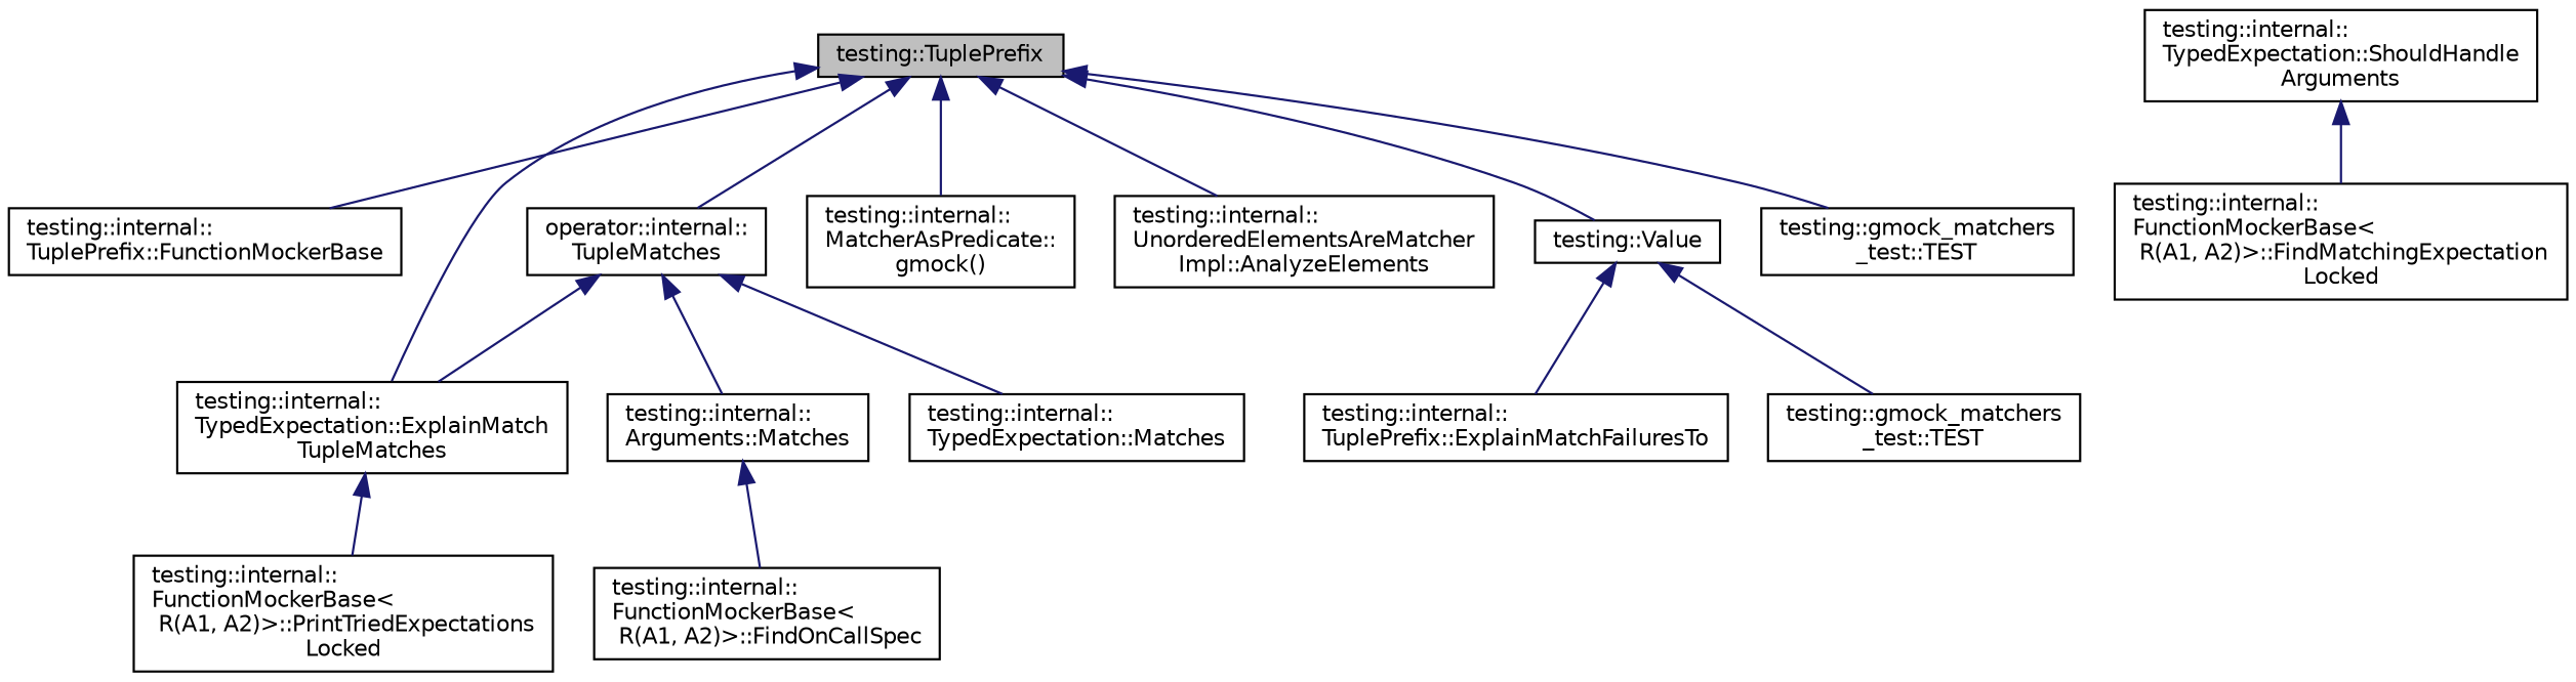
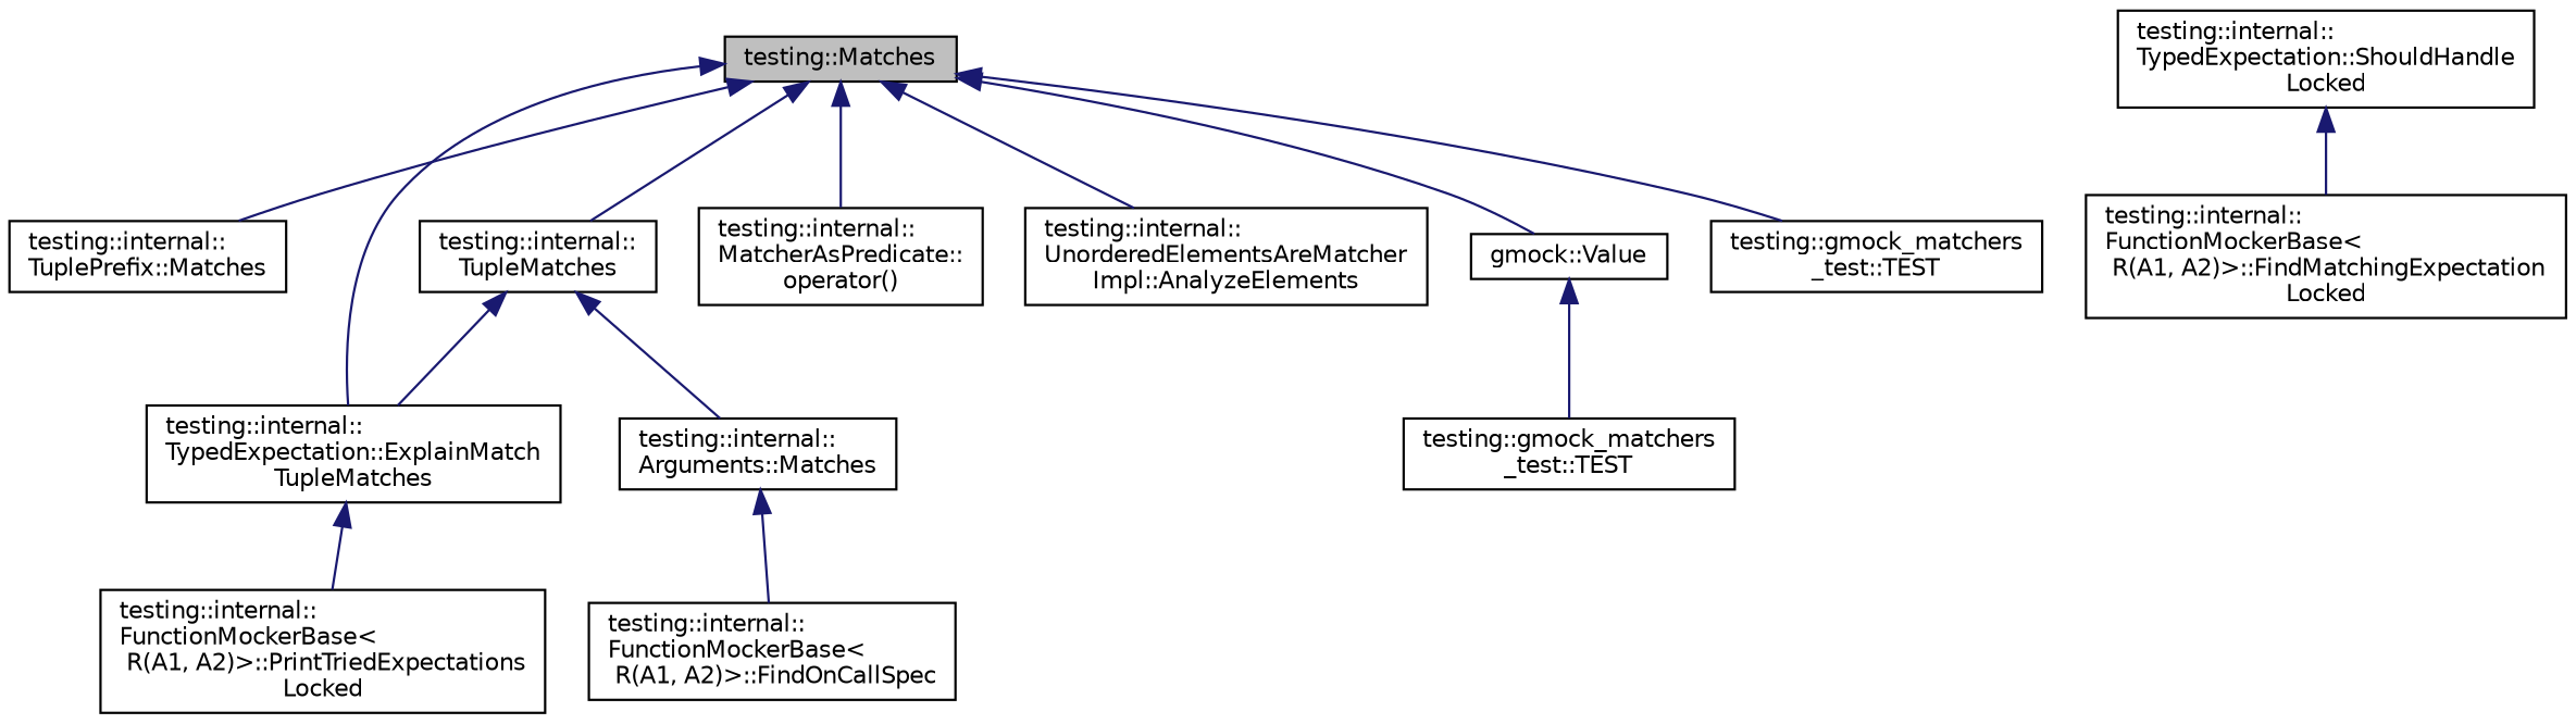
  digraph {
    rankdir=TB
    node [color=black fillcolor=white fontname=Helvetica fontsize=10 shape=record style=filled]
    edge [color=midnightblue dir=back fontname=Helvetica fontsize=10 labelfontname=Helvetica labelfontsize=10 style=solid]
-   n1 [fillcolor=grey75 fontcolor=black height=0.2 label="testing::TuplePrefix" width=0.4]
-   n2 [height=0.2 label="testing::internal::\lTuplePrefix::FunctionMockerBase" width=0.4]
-   n3 [height=0.2 label="operator::internal::\lTupleMatches" width=0.4]
+   n1 [fillcolor=grey75 fontcolor=black height=0.2 label="testing::Matches" width=0.4]
+   n2 [height=0.2 label="testing::internal::\lTuplePrefix::Matches" width=0.4]
+   n3 [height=0.2 label="testing::internal::\lTupleMatches" width=0.4]
    n4 [height=0.2 label="testing::internal::\lTypedExpectation::ExplainMatch\lTupleMatches" width=0.4]
-   n5 [height=0.2 label="testing::internal::\lMatcherAsPredicate::\lgmock()" width=0.4]
+   n5 [height=0.2 label="testing::internal::\lMatcherAsPredicate::\loperator()" width=0.4]
    n6 [height=0.2 label="testing::internal::\lUnorderedElementsAreMatcher\lImpl::AnalyzeElements" width=0.4]
-   n7 [height=0.2 label="testing::Value" width=0.4]
+   n7 [height=0.2 label="gmock::Value" width=0.4]
    n8 [height=0.2 label="testing::gmock_matchers\l_test::TEST" width=0.4]
    n9 [height=0.2 label="testing::internal::\lArguments::Matches" width=0.4]
-   n10 [height=0.2 label="testing::internal::\lTypedExpectation::Matches" width=0.4]
    n11 [height=0.2 label="testing::internal::\lFunctionMockerBase\<\l R(A1, A2)\>::PrintTriedExpectations\lLocked" width=0.4]
-   n12 [height=0.2 label="testing::internal::\lTuplePrefix::ExplainMatchFailuresTo" width=0.4]
    n13 [height=0.2 label="testing::gmock_matchers\l_test::TEST" width=0.4]
-   n14 [height=0.2 label="testing::internal::\lTypedExpectation::ShouldHandle\lArguments" width=0.4]
+   n14 [height=0.2 label="testing::internal::\lTypedExpectation::ShouldHandle\lLocked" width=0.4]
    n15 [height=0.2 label="testing::internal::\lFunctionMockerBase\<\l R(A1, A2)\>::FindMatchingExpectation\lLocked" width=0.4]
    n16 [height=0.2 label="testing::internal::\lFunctionMockerBase\<\l R(A1, A2)\>::FindOnCallSpec" width=0.4]
    n1 -> n2
    n1 -> n3
    n1 -> n4
    n1 -> n5
    n1 -> n6
    n1 -> n7
    n1 -> n8
    n3 -> n4
    n3 -> n9
-   n3 -> n10
    n4 -> n11
-   n7 -> n12
    n7 -> n13
    n9 -> n16
    n14 -> n15
  }
